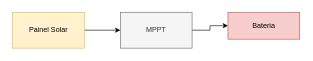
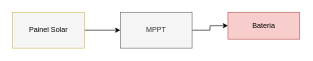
  <mxCell id="0" />
  <mxCell id="1" parent="0" />
  <mxCell id="2" style="edgeStyle=orthogonalEdgeStyle;rounded=0;orthogonalLoop=1;jettySize=auto;html=1;" edge="1" parent="1" source="3" target="5"><mxGeometry relative="1" as="geometry" /></mxCell>
- <mxCell id="3" value="Painel Solar" style="rounded=0;whiteSpace=wrap;html=1;fillColor=#fff2cc;strokeColor=#d6b656;" parent="1" vertex="1"><mxGeometry x="20" y="20" width="120" height="60" as="geometry" /></mxCell>
+ <mxCell id="3" value="Painel Solar" style="rounded=0;whiteSpace=wrap;html=1;fillColor=#f5f5f5;strokeColor=#d6b656;" parent="1" vertex="1"><mxGeometry x="20" y="20" width="120" height="60" as="geometry" /></mxCell>
  <mxCell id="4" style="edgeStyle=orthogonalEdgeStyle;rounded=0;orthogonalLoop=1;jettySize=auto;html=1;" edge="1" parent="1" source="5" target="6"><mxGeometry relative="1" as="geometry" /></mxCell>
  <mxCell id="5" value="MPPT" style="rounded=0;whiteSpace=wrap;html=1;fillColor=#f5f5f5;fontColor=#333333;strokeColor=#666666;" parent="1" vertex="1"><mxGeometry x="200" y="20" width="120" height="60" as="geometry" /></mxCell>
  <mxCell id="6" value="Bateria" style="rounded=0;whiteSpace=wrap;html=1;fillColor=#f8cecc;strokeColor=#b85450;" parent="1" vertex="1"><mxGeometry x="380" y="20" width="120" height="45" as="geometry" /></mxCell>
